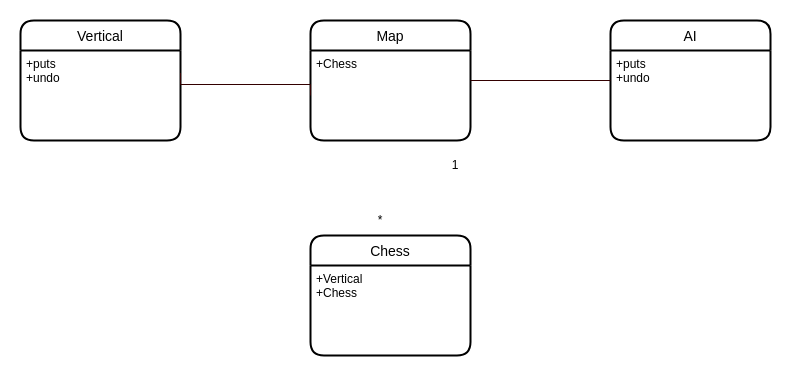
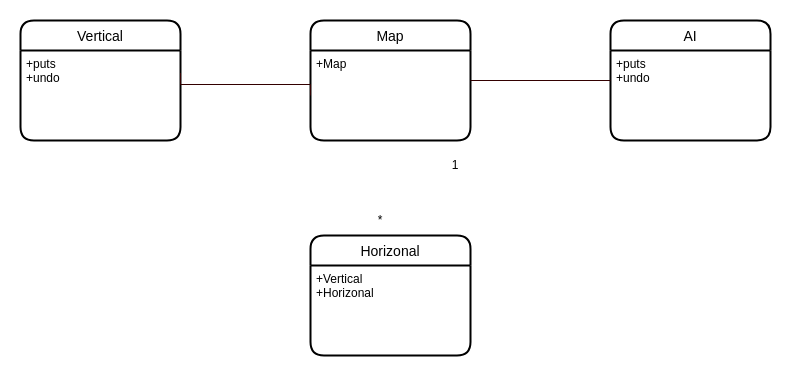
  <mxCell id="0" />
  <mxCell id="1" parent="0" />
  <mxCell id="2" value="Map" style="swimlane;childLayout=stackLayout;horizontal=1;startSize=30;horizontalStack=0;rounded=1;fontSize=14;fontStyle=0;strokeWidth=2;resizeParent=0;resizeLast=1;shadow=0;dashed=0;align=center;" vertex="1" parent="1"><mxGeometry x="310" y="20" width="160" height="120" as="geometry" /></mxCell>
- <mxCell id="3" value="+Chess" style="align=left;strokeColor=none;fillColor=none;spacingLeft=4;fontSize=12;verticalAlign=top;resizable=0;rotatable=0;part=1;" vertex="1" parent="2"><mxGeometry y="30" width="160" height="90" as="geometry" /></mxCell>
- <mxCell id="4" value="Chess" style="swimlane;childLayout=stackLayout;horizontal=1;startSize=30;horizontalStack=0;rounded=1;fontSize=14;fontStyle=0;strokeWidth=2;resizeParent=0;resizeLast=1;shadow=0;dashed=0;align=center;" vertex="1" parent="1"><mxGeometry x="310" y="235" width="160" height="120" as="geometry" /></mxCell>
- <mxCell id="5" value="+Vertical&#10;+Chess" style="align=left;strokeColor=none;fillColor=none;spacingLeft=4;fontSize=12;verticalAlign=top;resizable=0;rotatable=0;part=1;" vertex="1" parent="4"><mxGeometry y="30" width="160" height="90" as="geometry" /></mxCell>
+ <mxCell id="3" value="+Map" style="align=left;strokeColor=none;fillColor=none;spacingLeft=4;fontSize=12;verticalAlign=top;resizable=0;rotatable=0;part=1;" vertex="1" parent="2"><mxGeometry y="30" width="160" height="90" as="geometry" /></mxCell>
+ <mxCell id="4" value="Horizonal" style="swimlane;childLayout=stackLayout;horizontal=1;startSize=30;horizontalStack=0;rounded=1;fontSize=14;fontStyle=0;strokeWidth=2;resizeParent=0;resizeLast=1;shadow=0;dashed=0;align=center;" vertex="1" parent="1"><mxGeometry x="310" y="235" width="160" height="120" as="geometry" /></mxCell>
+ <mxCell id="5" value="+Vertical&#10;+Horizonal" style="align=left;strokeColor=none;fillColor=none;spacingLeft=4;fontSize=12;verticalAlign=top;resizable=0;rotatable=0;part=1;" vertex="1" parent="4"><mxGeometry y="30" width="160" height="90" as="geometry" /></mxCell>
  <mxCell id="6" value="1" style="text;html=1;strokeColor=none;fillColor=none;align=center;verticalAlign=middle;whiteSpace=wrap;rounded=0;" vertex="1" parent="1"><mxGeometry x="425" y="150" width="60" height="30" as="geometry" /></mxCell>
  <mxCell id="7" value="*" style="text;html=1;strokeColor=none;fillColor=none;align=center;verticalAlign=middle;whiteSpace=wrap;rounded=0;" vertex="1" parent="1"><mxGeometry x="350" y="205" width="60" height="30" as="geometry" /></mxCell>
  <mxCell id="8" value="Vertical" style="swimlane;childLayout=stackLayout;horizontal=1;startSize=30;horizontalStack=0;rounded=1;fontSize=14;fontStyle=0;strokeWidth=2;resizeParent=0;resizeLast=1;shadow=0;dashed=0;align=center;" vertex="1" parent="1"><mxGeometry x="20" y="20" width="160" height="120" as="geometry" /></mxCell>
  <mxCell id="9" value="+puts&#10;+undo" style="align=left;strokeColor=none;fillColor=none;spacingLeft=4;fontSize=12;verticalAlign=top;resizable=0;rotatable=0;part=1;" vertex="1" parent="8"><mxGeometry y="30" width="160" height="90" as="geometry" /></mxCell>
  <mxCell id="10" value="" style="edgeStyle=elbowEdgeStyle;html=1;endArrow=none;elbow=vertical;strokeColor=#330000;rounded=0;entryX=0;entryY=0.5;entryDx=0;entryDy=0;exitX=1;exitY=0.25;exitDx=0;exitDy=0;" edge="1" parent="1" source="9" target="3"><mxGeometry width="160" relative="1" as="geometry"><mxPoint x="140" y="79.5" as="sourcePoint" /><mxPoint x="300" y="79.5" as="targetPoint" /></mxGeometry></mxCell>
  <mxCell id="11" value="AI" style="swimlane;childLayout=stackLayout;horizontal=1;startSize=30;horizontalStack=0;rounded=1;fontSize=14;fontStyle=0;strokeWidth=2;resizeParent=0;resizeLast=1;shadow=0;dashed=0;align=center;" vertex="1" parent="1"><mxGeometry x="610" y="20" width="160" height="120" as="geometry" /></mxCell>
  <mxCell id="12" value="+puts&#10;+undo" style="align=left;strokeColor=none;fillColor=none;spacingLeft=4;fontSize=12;verticalAlign=top;resizable=0;rotatable=0;part=1;" vertex="1" parent="11"><mxGeometry y="30" width="160" height="90" as="geometry" /></mxCell>
  <mxCell id="13" value="" style="edgeStyle=elbowEdgeStyle;html=1;endArrow=none;elbow=vertical;strokeColor=#330000;rounded=0;" edge="1" parent="1"><mxGeometry width="160" relative="1" as="geometry"><mxPoint x="470" y="80" as="sourcePoint" /><mxPoint x="610" y="79.5" as="targetPoint" /></mxGeometry></mxCell>
